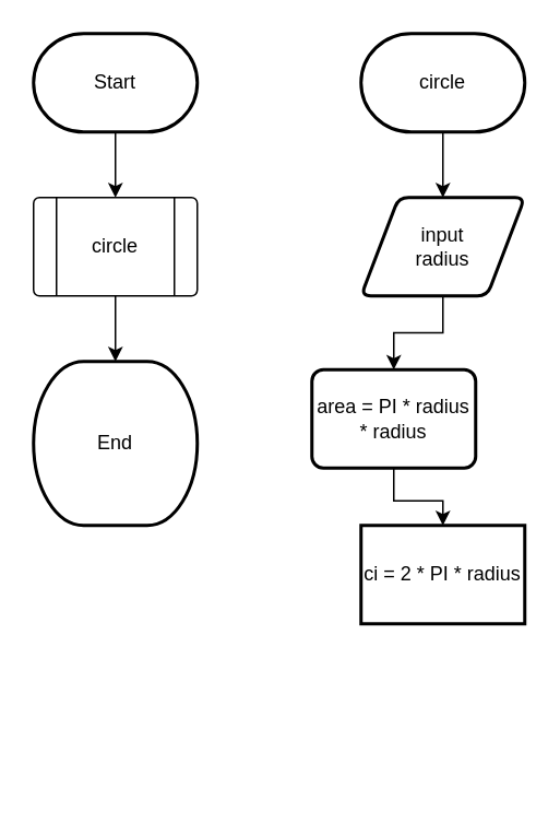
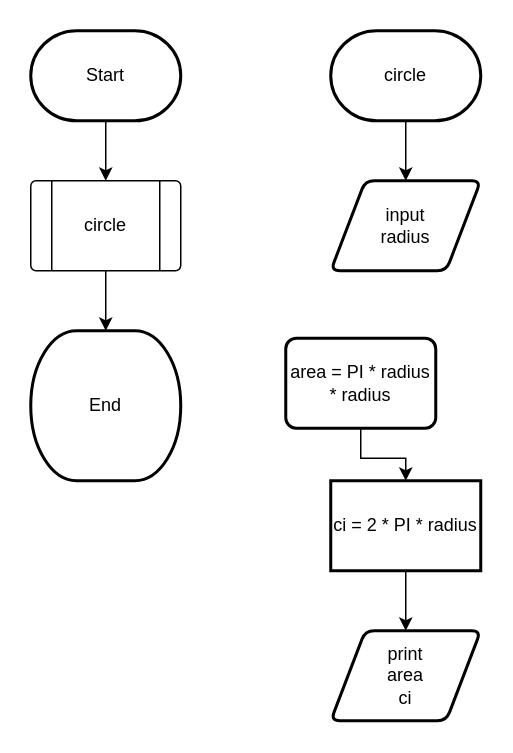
  <mxCell id="0" />
  <mxCell id="1" parent="0" />
  <mxCell id="2" value="" style="edgeStyle=orthogonalEdgeStyle;rounded=0;orthogonalLoop=1;jettySize=auto;html=1;" edge="1" parent="1" source="3" target="5"><mxGeometry relative="1" as="geometry" /></mxCell>
  <mxCell id="3" value="&lt;div&gt;Start&lt;/div&gt;" style="strokeWidth=2;html=1;shape=mxgraph.flowchart.terminator;whiteSpace=wrap;" vertex="1" parent="1"><mxGeometry x="20" y="20" width="100" height="60" as="geometry" /></mxCell>
  <mxCell id="4" value="" style="edgeStyle=orthogonalEdgeStyle;rounded=0;orthogonalLoop=1;jettySize=auto;html=1;" edge="1" parent="1" source="5" target="8"><mxGeometry relative="1" as="geometry" /></mxCell>
  <mxCell id="5" value="circle" style="verticalLabelPosition=middle;verticalAlign=middle;html=1;shape=process;whiteSpace=wrap;rounded=1;size=0.14;arcSize=6;labelPosition=center;align=center;" vertex="1" parent="1"><mxGeometry x="20" y="120" width="100" height="60" as="geometry" /></mxCell>
  <mxCell id="6" value="" style="edgeStyle=orthogonalEdgeStyle;rounded=0;orthogonalLoop=1;jettySize=auto;html=1;" edge="1" parent="1" source="7" target="10"><mxGeometry relative="1" as="geometry" /></mxCell>
  <mxCell id="7" value="circle" style="strokeWidth=2;html=1;shape=mxgraph.flowchart.terminator;whiteSpace=wrap;" vertex="1" parent="1"><mxGeometry x="220" y="20" width="100" height="60" as="geometry" /></mxCell>
  <mxCell id="8" value="End" style="strokeWidth=2;html=1;shape=mxgraph.flowchart.terminator;whiteSpace=wrap;" vertex="1" parent="1"><mxGeometry x="20" y="220" width="100" height="100" as="geometry" /></mxCell>
- <mxCell id="9" value="" style="edgeStyle=orthogonalEdgeStyle;rounded=0;orthogonalLoop=1;jettySize=auto;html=1;" edge="1" parent="1" source="10" target="12"><mxGeometry relative="1" as="geometry" /></mxCell>
  <mxCell id="10" value="&lt;div&gt;input&lt;/div&gt;&lt;div&gt;radius&lt;br&gt;&lt;/div&gt;" style="shape=parallelogram;html=1;strokeWidth=2;perimeter=parallelogramPerimeter;whiteSpace=wrap;rounded=1;arcSize=12;size=0.23;" vertex="1" parent="1"><mxGeometry x="220" y="120" width="100" height="60" as="geometry" /></mxCell>
  <mxCell id="11" value="" style="edgeStyle=orthogonalEdgeStyle;rounded=0;orthogonalLoop=1;jettySize=auto;html=1;" edge="1" parent="1" source="12" target="14"><mxGeometry relative="1" as="geometry" /></mxCell>
  <mxCell id="12" value="area = PI * radius * radius" style="rounded=1;whiteSpace=wrap;html=1;absoluteArcSize=1;arcSize=14;strokeWidth=2;" vertex="1" parent="1"><mxGeometry x="190" y="225" width="100" height="60" as="geometry" /></mxCell>
+ <mxCell id="13" value="" style="edgeStyle=orthogonalEdgeStyle;rounded=0;orthogonalLoop=1;jettySize=auto;html=1;" edge="1" parent="1" source="14" target="15"><mxGeometry relative="1" as="geometry" /></mxCell>
  <mxCell id="14" value="ci = 2 * PI * radius" style="whiteSpace=wrap;html=1;absoluteArcSize=1;arcSize=14;strokeWidth=2;rounded=0;" vertex="1" parent="1"><mxGeometry x="220" y="320" width="100" height="60" as="geometry" /></mxCell>
+ <mxCell id="15" value="&lt;div&gt;print&lt;/div&gt;&lt;div&gt;area&lt;/div&gt;&lt;div&gt;ci&lt;br&gt;&lt;/div&gt;" style="shape=parallelogram;html=1;strokeWidth=2;perimeter=parallelogramPerimeter;whiteSpace=wrap;rounded=1;arcSize=12;size=0.23;" vertex="1" parent="1"><mxGeometry x="220" y="420" width="100" height="60" as="geometry" /></mxCell>
